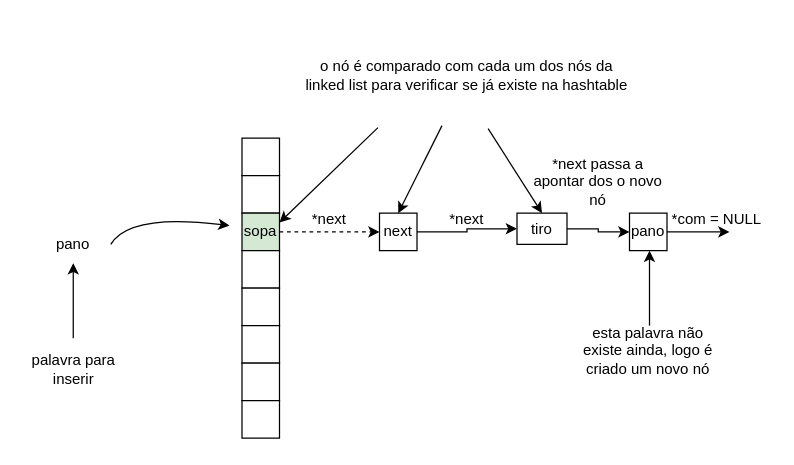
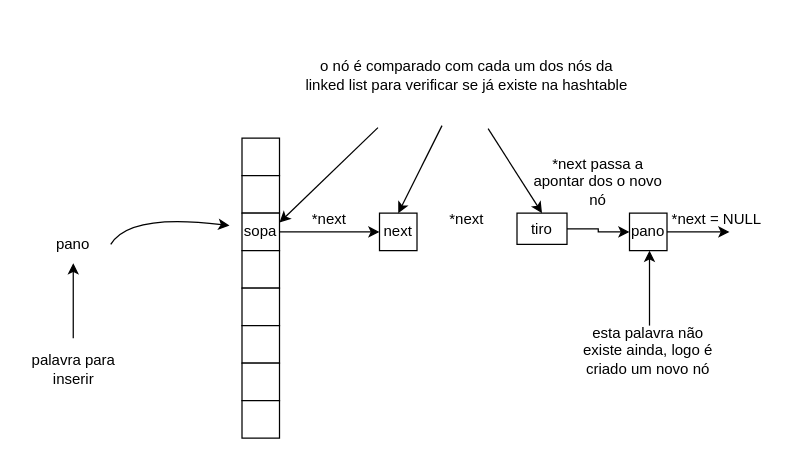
  <mxCell id="0" />
  <mxCell id="1" parent="0" />
  <mxCell id="2" value="" style="whiteSpace=wrap;html=1;aspect=fixed;" vertex="1" parent="1"><mxGeometry x="193" y="110" width="30" height="30" as="geometry" /></mxCell>
  <mxCell id="3" value="" style="whiteSpace=wrap;html=1;aspect=fixed;" vertex="1" parent="1"><mxGeometry x="193" y="140" width="30" height="30" as="geometry" /></mxCell>
- <mxCell id="4" value="" style="edgeStyle=orthogonalEdgeStyle;rounded=0;orthogonalLoop=1;jettySize=auto;html=1;dashed=1;" edge="1" parent="1" source="5" target="12"><mxGeometry relative="1" as="geometry" /></mxCell>
- <mxCell id="5" value="sopa" style="whiteSpace=wrap;html=1;aspect=fixed;fillColor=#d5e8d4;" vertex="1" parent="1"><mxGeometry x="193" y="170" width="30" height="30" as="geometry" /></mxCell>
+ <mxCell id="4" value="" style="edgeStyle=orthogonalEdgeStyle;rounded=0;orthogonalLoop=1;jettySize=auto;html=1;" edge="1" parent="1" source="5" target="12"><mxGeometry relative="1" as="geometry" /></mxCell>
+ <mxCell id="5" value="sopa" style="whiteSpace=wrap;html=1;aspect=fixed;" vertex="1" parent="1"><mxGeometry x="193" y="170" width="30" height="30" as="geometry" /></mxCell>
  <mxCell id="6" value="" style="whiteSpace=wrap;html=1;aspect=fixed;" vertex="1" parent="1"><mxGeometry x="193" y="200" width="30" height="30" as="geometry" /></mxCell>
  <mxCell id="7" value="" style="whiteSpace=wrap;html=1;aspect=fixed;" vertex="1" parent="1"><mxGeometry x="193" y="230" width="30" height="30" as="geometry" /></mxCell>
  <mxCell id="8" value="" style="whiteSpace=wrap;html=1;aspect=fixed;" vertex="1" parent="1"><mxGeometry x="193" y="260" width="30" height="30" as="geometry" /></mxCell>
  <mxCell id="9" value="" style="whiteSpace=wrap;html=1;aspect=fixed;" vertex="1" parent="1"><mxGeometry x="193" y="290" width="30" height="30" as="geometry" /></mxCell>
  <mxCell id="10" value="" style="whiteSpace=wrap;html=1;aspect=fixed;" vertex="1" parent="1"><mxGeometry x="193" y="320" width="30" height="30" as="geometry" /></mxCell>
- <mxCell id="11" value="" style="edgeStyle=orthogonalEdgeStyle;rounded=0;orthogonalLoop=1;jettySize=auto;html=1;" edge="1" parent="1" source="12" target="14"><mxGeometry relative="1" as="geometry" /></mxCell>
  <mxCell id="12" value="next" style="whiteSpace=wrap;html=1;aspect=fixed;" vertex="1" parent="1"><mxGeometry x="303" y="170" width="30" height="30" as="geometry" /></mxCell>
  <mxCell id="13" value="" style="edgeStyle=orthogonalEdgeStyle;rounded=0;orthogonalLoop=1;jettySize=auto;html=1;" edge="1" parent="1" source="14" target="23"><mxGeometry relative="1" as="geometry" /></mxCell>
  <mxCell id="14" value="tiro" style="whiteSpace=wrap;html=1;aspect=fixed;" vertex="1" parent="1"><mxGeometry x="413" y="170" width="40" height="25" as="geometry" /></mxCell>
  <mxCell id="15" value="*next" style="text;html=1;strokeColor=none;fillColor=none;align=center;verticalAlign=middle;whiteSpace=wrap;rounded=0;" vertex="1" parent="1"><mxGeometry x="233" y="160" width="60" height="30" as="geometry" /></mxCell>
  <mxCell id="16" value="*next" style="text;html=1;strokeColor=none;fillColor=none;align=center;verticalAlign=middle;whiteSpace=wrap;rounded=0;" vertex="1" parent="1"><mxGeometry x="343" y="160" width="60" height="30" as="geometry" /></mxCell>
  <mxCell id="17" value="palavra para inserir" style="text;html=1;strokeColor=none;fillColor=none;align=center;verticalAlign=middle;whiteSpace=wrap;rounded=0;rotation=0;" vertex="1" parent="1"><mxGeometry x="20.5" y="280" width="75" height="30" as="geometry" /></mxCell>
  <mxCell id="18" value="" style="endArrow=classic;html=1;rounded=0;" edge="1" parent="1"><mxGeometry width="50" height="50" relative="1" as="geometry"><mxPoint x="58" y="270" as="sourcePoint" /><mxPoint x="58" y="210" as="targetPoint" /></mxGeometry></mxCell>
  <mxCell id="19" value="o nó é comparado com cada um dos nós da linked list para verificar se já existe na hashtable" style="text;html=1;strokeColor=none;fillColor=none;align=center;verticalAlign=middle;whiteSpace=wrap;rounded=0;" vertex="1" parent="1"><mxGeometry x="243" y="20" width="260" height="80" as="geometry" /></mxCell>
  <mxCell id="20" value="" style="endArrow=classic;html=1;rounded=0;entryX=0.5;entryY=0;entryDx=0;entryDy=0;" edge="1" parent="1" source="19" target="12"><mxGeometry width="50" height="50" relative="1" as="geometry"><mxPoint x="313" y="140" as="sourcePoint" /><mxPoint x="363" y="90" as="targetPoint" /></mxGeometry></mxCell>
  <mxCell id="21" value="" style="endArrow=classic;html=1;rounded=0;entryX=0.5;entryY=0;entryDx=0;entryDy=0;exitX=0.565;exitY=1.03;exitDx=0;exitDy=0;exitPerimeter=0;" edge="1" parent="1" source="19" target="14"><mxGeometry width="50" height="50" relative="1" as="geometry"><mxPoint x="403" y="150" as="sourcePoint" /><mxPoint x="453" y="100" as="targetPoint" /></mxGeometry></mxCell>
  <mxCell id="22" value="esta palavra não existe ainda, logo é criado um novo nó" style="text;html=1;strokeColor=none;fillColor=none;align=center;verticalAlign=middle;whiteSpace=wrap;rounded=0;" vertex="1" parent="1"><mxGeometry x="463" y="260" width="110" height="40" as="geometry" /></mxCell>
  <mxCell id="23" value="pano" style="whiteSpace=wrap;html=1;aspect=fixed;" vertex="1" parent="1"><mxGeometry x="503" y="170" width="30" height="30" as="geometry" /></mxCell>
  <mxCell id="24" value="pano" style="text;html=1;strokeColor=none;fillColor=none;align=center;verticalAlign=middle;whiteSpace=wrap;rounded=0;" vertex="1" parent="1"><mxGeometry x="28" y="180" width="60" height="30" as="geometry" /></mxCell>
  <mxCell id="25" value="" style="endArrow=classic;html=1;rounded=0;" edge="1" parent="1"><mxGeometry width="50" height="50" relative="1" as="geometry"><mxPoint x="519" y="260" as="sourcePoint" /><mxPoint x="519" y="200" as="targetPoint" /></mxGeometry></mxCell>
  <mxCell id="26" value="" style="endArrow=classic;html=1;rounded=0;entryX=1;entryY=0.25;entryDx=0;entryDy=0;exitX=0.226;exitY=1.02;exitDx=0;exitDy=0;exitPerimeter=0;" edge="1" parent="1" source="19" target="5"><mxGeometry width="50" height="50" relative="1" as="geometry"><mxPoint x="253" y="150" as="sourcePoint" /><mxPoint x="303" y="100" as="targetPoint" /></mxGeometry></mxCell>
  <mxCell id="27" value="" style="curved=1;endArrow=classic;html=1;rounded=0;exitX=1;exitY=0.5;exitDx=0;exitDy=0;" edge="1" parent="1" source="24"><mxGeometry width="50" height="50" relative="1" as="geometry"><mxPoint x="103" y="220" as="sourcePoint" /><mxPoint x="183" y="180" as="targetPoint" /><Array as="points"><mxPoint x="103" y="170" /></Array></mxGeometry></mxCell>
  <mxCell id="28" value="*next passa a apontar dos o novo nó" style="text;html=1;strokeColor=none;fillColor=none;align=center;verticalAlign=middle;whiteSpace=wrap;rounded=0;" vertex="1" parent="1"><mxGeometry x="423" y="130" width="110" height="30" as="geometry" /></mxCell>
  <mxCell id="29" value="" style="endArrow=classic;html=1;rounded=0;exitX=1;exitY=0.5;exitDx=0;exitDy=0;" edge="1" parent="1" source="23"><mxGeometry width="50" height="50" relative="1" as="geometry"><mxPoint x="553" y="210" as="sourcePoint" /><mxPoint x="583" y="185" as="targetPoint" /></mxGeometry></mxCell>
- <mxCell id="30" value="*com = NULL" style="text;html=1;strokeColor=none;fillColor=none;align=center;verticalAlign=middle;whiteSpace=wrap;rounded=0;" vertex="1" parent="1"><mxGeometry x="533" y="160" width="80" height="30" as="geometry" /></mxCell>
+ <mxCell id="30" value="*next = NULL" style="text;html=1;strokeColor=none;fillColor=none;align=center;verticalAlign=middle;whiteSpace=wrap;rounded=0;" vertex="1" parent="1"><mxGeometry x="533" y="160" width="80" height="30" as="geometry" /></mxCell>
